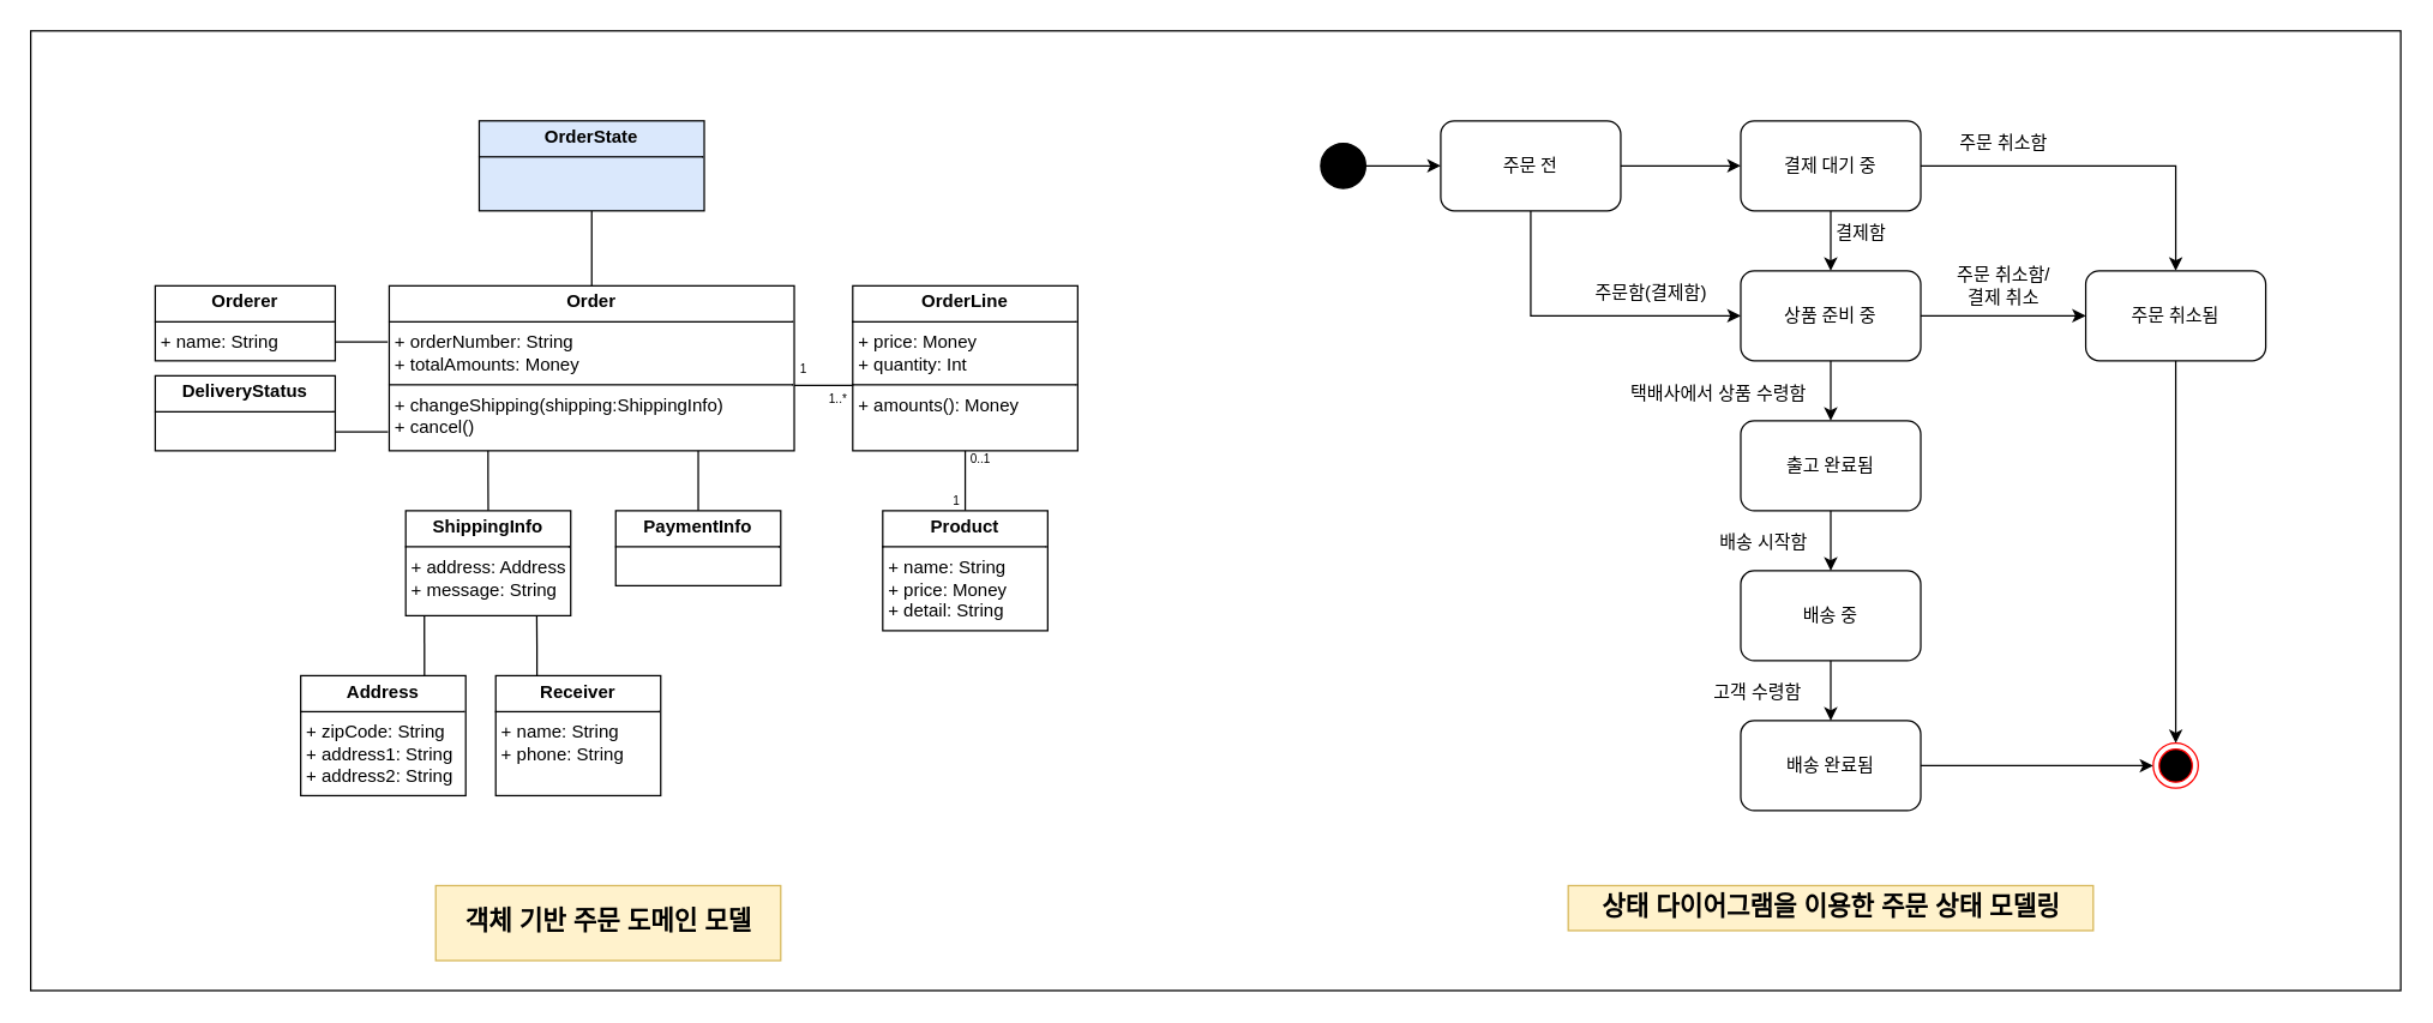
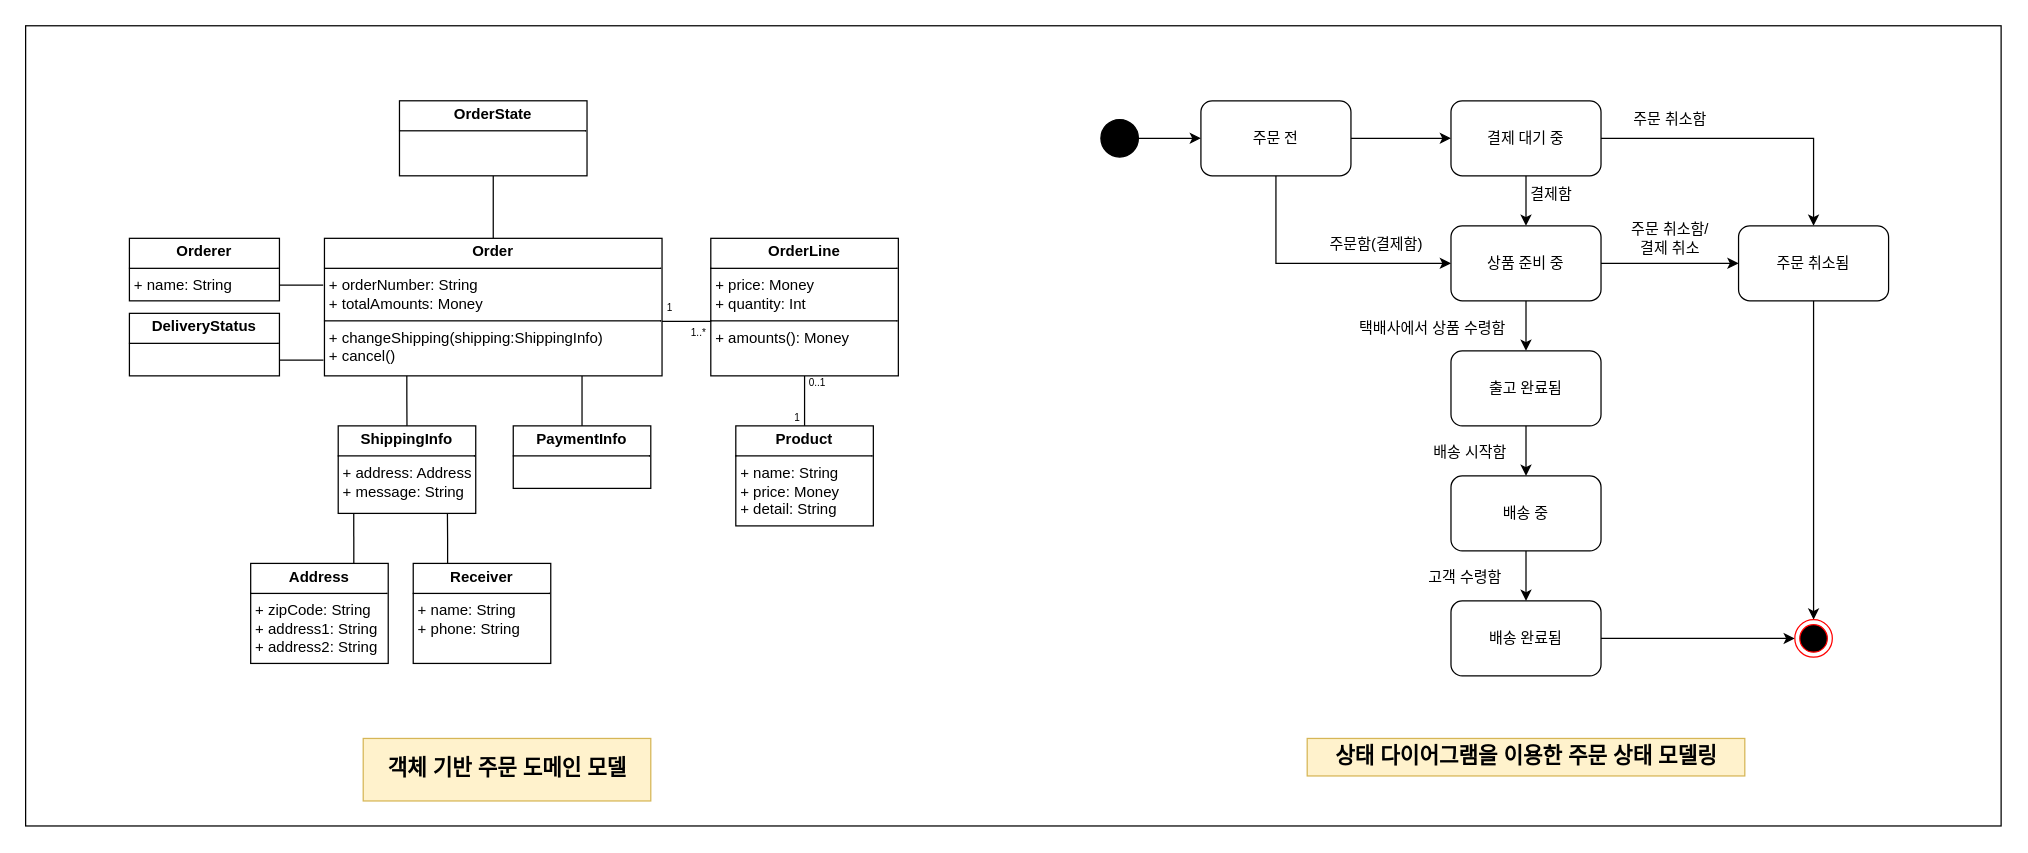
  <mxCell id="0" />
  <mxCell id="1" parent="0" />
  <mxCell id="2" value="" style="rounded=0;whiteSpace=wrap;html=1;" vertex="1" parent="1"><mxGeometry x="20" y="20" width="1580" height="640" as="geometry" /></mxCell>
  <mxCell id="3" style="edgeStyle=orthogonalEdgeStyle;rounded=0;orthogonalLoop=1;jettySize=auto;html=1;entryX=0.5;entryY=0;entryDx=0;entryDy=0;endArrow=none;endFill=0;" edge="1" parent="1" source="4" target="6"><mxGeometry relative="1" as="geometry" /></mxCell>
- <mxCell id="4" value="&lt;p style=&quot;margin:0px;margin-top:4px;text-align:center;&quot;&gt;&lt;b&gt;OrderState&lt;/b&gt;&lt;/p&gt;&lt;hr size=&quot;1&quot; style=&quot;border-style:solid;&quot;&gt;&lt;p style=&quot;margin:0px;margin-left:4px;&quot;&gt;&lt;br&gt;&lt;/p&gt;" style="verticalAlign=top;align=left;overflow=fill;html=1;whiteSpace=wrap;fillColor=#dae8fc;" vertex="1" parent="1"><mxGeometry x="319" y="80" width="150" height="60" as="geometry" /></mxCell>
+ <mxCell id="4" value="&lt;p style=&quot;margin:0px;margin-top:4px;text-align:center;&quot;&gt;&lt;b&gt;OrderState&lt;/b&gt;&lt;/p&gt;&lt;hr size=&quot;1&quot; style=&quot;border-style:solid;&quot;&gt;&lt;p style=&quot;margin:0px;margin-left:4px;&quot;&gt;&lt;br&gt;&lt;/p&gt;" style="verticalAlign=top;align=left;overflow=fill;html=1;whiteSpace=wrap;" vertex="1" parent="1"><mxGeometry x="319" y="80" width="150" height="60" as="geometry" /></mxCell>
  <mxCell id="5" style="edgeStyle=orthogonalEdgeStyle;rounded=0;orthogonalLoop=1;jettySize=auto;html=1;exitX=0.244;exitY=0.998;exitDx=0;exitDy=0;entryX=0.5;entryY=0;entryDx=0;entryDy=0;exitPerimeter=0;endArrow=none;endFill=0;" edge="1" parent="1" source="6" target="12"><mxGeometry relative="1" as="geometry" /></mxCell>
  <mxCell id="6" value="&lt;p style=&quot;margin:0px;margin-top:4px;text-align:center;&quot;&gt;&lt;b&gt;Order&lt;/b&gt;&lt;/p&gt;&lt;hr size=&quot;1&quot; style=&quot;border-style:solid;&quot;&gt;&lt;p style=&quot;margin:0px;margin-left:4px;&quot;&gt;+ orderNumber: String&lt;/p&gt;&lt;p style=&quot;margin:0px;margin-left:4px;&quot;&gt;+ totalAmounts: Money&lt;/p&gt;&lt;hr size=&quot;1&quot; style=&quot;border-style:solid;&quot;&gt;&lt;p style=&quot;margin:0px;margin-left:4px;&quot;&gt;+ changeShipping(shipping:ShippingInfo)&lt;/p&gt;&lt;p style=&quot;margin:0px;margin-left:4px;&quot;&gt;+ cancel()&lt;/p&gt;" style="verticalAlign=top;align=left;overflow=fill;html=1;whiteSpace=wrap;" vertex="1" parent="1"><mxGeometry x="259" y="190" width="270" height="110" as="geometry" /></mxCell>
  <mxCell id="7" value="&lt;p style=&quot;margin:0px;margin-top:4px;text-align:center;&quot;&gt;&lt;b&gt;Orderer&lt;/b&gt;&lt;/p&gt;&lt;hr size=&quot;1&quot; style=&quot;border-style:solid;&quot;&gt;&lt;p style=&quot;margin:0px;margin-left:4px;&quot;&gt;+ name: String&lt;/p&gt;" style="verticalAlign=top;align=left;overflow=fill;html=1;whiteSpace=wrap;" vertex="1" parent="1"><mxGeometry x="103" y="190" width="120" height="50" as="geometry" /></mxCell>
  <mxCell id="8" value="&lt;p style=&quot;margin:0px;margin-top:4px;text-align:center;&quot;&gt;&lt;b&gt;DeliveryStatus&lt;/b&gt;&lt;/p&gt;&lt;hr size=&quot;1&quot; style=&quot;border-style:solid;&quot;&gt;&lt;p style=&quot;margin:0px;margin-left:4px;&quot;&gt;&lt;br&gt;&lt;/p&gt;" style="verticalAlign=top;align=left;overflow=fill;html=1;whiteSpace=wrap;" vertex="1" parent="1"><mxGeometry x="103" y="250" width="120" height="50" as="geometry" /></mxCell>
  <mxCell id="9" style="edgeStyle=orthogonalEdgeStyle;rounded=0;orthogonalLoop=1;jettySize=auto;html=1;exitX=0;exitY=0.75;exitDx=0;exitDy=0;entryX=1;entryY=0.75;entryDx=0;entryDy=0;endArrow=none;endFill=0;" edge="1" parent="1"><mxGeometry relative="1" as="geometry"><mxPoint x="590" y="256.5" as="sourcePoint" /><mxPoint x="529" y="256.5" as="targetPoint" /></mxGeometry></mxCell>
  <mxCell id="10" style="edgeStyle=orthogonalEdgeStyle;rounded=0;orthogonalLoop=1;jettySize=auto;html=1;entryX=0.5;entryY=0;entryDx=0;entryDy=0;endArrow=none;endFill=0;" edge="1" parent="1" source="11" target="16"><mxGeometry relative="1" as="geometry" /></mxCell>
  <mxCell id="11" value="&lt;p style=&quot;margin:0px;margin-top:4px;text-align:center;&quot;&gt;&lt;b&gt;OrderLine&lt;/b&gt;&lt;/p&gt;&lt;hr size=&quot;1&quot; style=&quot;border-style:solid;&quot;&gt;&lt;p style=&quot;margin:0px;margin-left:4px;&quot;&gt;+ price: Money&lt;/p&gt;&lt;p style=&quot;margin:0px;margin-left:4px;&quot;&gt;+ quantity: Int&lt;/p&gt;&lt;hr size=&quot;1&quot; style=&quot;border-style:solid;&quot;&gt;&lt;p style=&quot;margin:0px;margin-left:4px;&quot;&gt;+ amounts(): Money&lt;/p&gt;&lt;p style=&quot;margin:0px;margin-left:4px;&quot;&gt;&lt;br&gt;&lt;/p&gt;" style="verticalAlign=top;align=left;overflow=fill;html=1;whiteSpace=wrap;" vertex="1" parent="1"><mxGeometry x="568" y="190" width="150" height="110" as="geometry" /></mxCell>
  <mxCell id="12" value="&lt;p style=&quot;margin:0px;margin-top:4px;text-align:center;&quot;&gt;&lt;b&gt;ShippingInfo&lt;/b&gt;&lt;/p&gt;&lt;hr size=&quot;1&quot; style=&quot;border-style:solid;&quot;&gt;&lt;p style=&quot;margin:0px;margin-left:4px;&quot;&gt;+ address: Address&lt;/p&gt;&lt;p style=&quot;margin:0px;margin-left:4px;&quot;&gt;+ message: String&lt;/p&gt;&lt;p style=&quot;margin:0px;margin-left:4px;&quot;&gt;&lt;br&gt;&lt;/p&gt;" style="verticalAlign=top;align=left;overflow=fill;html=1;whiteSpace=wrap;" vertex="1" parent="1"><mxGeometry x="270" y="340" width="110" height="70" as="geometry" /></mxCell>
  <mxCell id="13" value="&lt;p style=&quot;margin:0px;margin-top:4px;text-align:center;&quot;&gt;&lt;b&gt;PaymentInfo&lt;/b&gt;&lt;/p&gt;&lt;hr size=&quot;1&quot; style=&quot;border-style:solid;&quot;&gt;&lt;p style=&quot;margin:0px;margin-left:4px;&quot;&gt;&lt;br&gt;&lt;/p&gt;&lt;p style=&quot;margin:0px;margin-left:4px;&quot;&gt;&lt;br&gt;&lt;/p&gt;" style="verticalAlign=top;align=left;overflow=fill;html=1;whiteSpace=wrap;" vertex="1" parent="1"><mxGeometry x="410" y="340" width="110" height="50" as="geometry" /></mxCell>
  <mxCell id="14" value="&lt;p style=&quot;margin:0px;margin-top:4px;text-align:center;&quot;&gt;&lt;b&gt;Address&lt;/b&gt;&lt;/p&gt;&lt;hr size=&quot;1&quot; style=&quot;border-style:solid;&quot;&gt;&lt;p style=&quot;margin:0px;margin-left:4px;&quot;&gt;+ zipCode: String&lt;/p&gt;&lt;p style=&quot;margin:0px;margin-left:4px;&quot;&gt;+ address1: String&lt;/p&gt;&lt;p style=&quot;margin:0px;margin-left:4px;&quot;&gt;+ address2: String&lt;/p&gt;&lt;p style=&quot;margin:0px;margin-left:4px;&quot;&gt;&lt;br&gt;&lt;/p&gt;" style="verticalAlign=top;align=left;overflow=fill;html=1;whiteSpace=wrap;" vertex="1" parent="1"><mxGeometry x="200" y="450" width="110" height="80" as="geometry" /></mxCell>
  <mxCell id="15" value="&lt;p style=&quot;margin:0px;margin-top:4px;text-align:center;&quot;&gt;&lt;b&gt;Receiver&lt;/b&gt;&lt;/p&gt;&lt;hr size=&quot;1&quot; style=&quot;border-style:solid;&quot;&gt;&lt;p style=&quot;margin:0px;margin-left:4px;&quot;&gt;+ name: String&lt;/p&gt;&lt;p style=&quot;margin:0px;margin-left:4px;&quot;&gt;+ phone: String&lt;/p&gt;&lt;p style=&quot;margin:0px;margin-left:4px;&quot;&gt;&lt;br&gt;&lt;/p&gt;" style="verticalAlign=top;align=left;overflow=fill;html=1;whiteSpace=wrap;" vertex="1" parent="1"><mxGeometry x="330" y="450" width="110" height="80" as="geometry" /></mxCell>
  <mxCell id="16" value="&lt;p style=&quot;margin:0px;margin-top:4px;text-align:center;&quot;&gt;&lt;b&gt;Product&lt;/b&gt;&lt;/p&gt;&lt;hr size=&quot;1&quot; style=&quot;border-style:solid;&quot;&gt;&lt;p style=&quot;margin:0px;margin-left:4px;&quot;&gt;+ name: String&lt;/p&gt;&lt;p style=&quot;margin:0px;margin-left:4px;&quot;&gt;+ price: Money&lt;/p&gt;&lt;p style=&quot;margin:0px;margin-left:4px;&quot;&gt;+ detail: String&lt;/p&gt;&lt;p style=&quot;margin:0px;margin-left:4px;&quot;&gt;&lt;br&gt;&lt;/p&gt;" style="verticalAlign=top;align=left;overflow=fill;html=1;whiteSpace=wrap;" vertex="1" parent="1"><mxGeometry x="588" y="340" width="110" height="80" as="geometry" /></mxCell>
  <mxCell id="17" style="edgeStyle=orthogonalEdgeStyle;rounded=0;orthogonalLoop=1;jettySize=auto;html=1;exitX=1;exitY=0.75;exitDx=0;exitDy=0;endArrow=none;endFill=0;" edge="1" parent="1" source="7"><mxGeometry relative="1" as="geometry"><mxPoint x="258" y="227" as="targetPoint" /></mxGeometry></mxCell>
  <mxCell id="18" style="edgeStyle=orthogonalEdgeStyle;rounded=0;orthogonalLoop=1;jettySize=auto;html=1;exitX=1;exitY=0.75;exitDx=0;exitDy=0;entryX=-0.003;entryY=0.888;entryDx=0;entryDy=0;entryPerimeter=0;endArrow=none;endFill=0;" edge="1" parent="1" source="8" target="6"><mxGeometry relative="1" as="geometry" /></mxCell>
  <mxCell id="19" value="&lt;font style=&quot;font-size: 8px;&quot;&gt;1&lt;/font&gt;" style="text;html=1;align=center;verticalAlign=middle;resizable=0;points=[];autosize=1;strokeColor=none;fillColor=none;" vertex="1" parent="1"><mxGeometry x="520" y="230" width="30" height="30" as="geometry" /></mxCell>
  <mxCell id="20" value="&lt;font style=&quot;font-size: 8px;&quot;&gt;1..*&lt;/font&gt;" style="text;html=1;align=center;verticalAlign=middle;resizable=0;points=[];autosize=1;strokeColor=none;fillColor=none;" vertex="1" parent="1"><mxGeometry x="538" y="250" width="40" height="30" as="geometry" /></mxCell>
  <mxCell id="21" value="&lt;font style=&quot;font-size: 8px;&quot;&gt;0..1&lt;/font&gt;" style="text;html=1;align=center;verticalAlign=middle;resizable=0;points=[];autosize=1;strokeColor=none;fillColor=none;" vertex="1" parent="1"><mxGeometry x="633" y="290" width="40" height="30" as="geometry" /></mxCell>
  <mxCell id="22" value="&lt;font style=&quot;font-size: 8px;&quot;&gt;1&lt;/font&gt;" style="text;html=1;align=center;verticalAlign=middle;resizable=0;points=[];autosize=1;strokeColor=none;fillColor=none;" vertex="1" parent="1"><mxGeometry x="622" y="318" width="30" height="30" as="geometry" /></mxCell>
  <mxCell id="23" style="edgeStyle=orthogonalEdgeStyle;rounded=0;orthogonalLoop=1;jettySize=auto;html=1;entryX=0.763;entryY=1.001;entryDx=0;entryDy=0;entryPerimeter=0;endArrow=none;endFill=0;" edge="1" parent="1" source="13" target="6"><mxGeometry relative="1" as="geometry" /></mxCell>
  <mxCell id="24" style="edgeStyle=orthogonalEdgeStyle;rounded=0;orthogonalLoop=1;jettySize=auto;html=1;exitX=0.75;exitY=0;exitDx=0;exitDy=0;entryX=0.113;entryY=1.005;entryDx=0;entryDy=0;entryPerimeter=0;endArrow=none;endFill=0;" edge="1" parent="1" source="14" target="12"><mxGeometry relative="1" as="geometry" /></mxCell>
  <mxCell id="25" style="edgeStyle=orthogonalEdgeStyle;rounded=0;orthogonalLoop=1;jettySize=auto;html=1;exitX=0.25;exitY=0;exitDx=0;exitDy=0;entryX=0.794;entryY=0.999;entryDx=0;entryDy=0;entryPerimeter=0;endArrow=none;endFill=0;" edge="1" parent="1" source="15" target="12"><mxGeometry relative="1" as="geometry" /></mxCell>
  <mxCell id="26" style="edgeStyle=orthogonalEdgeStyle;rounded=0;orthogonalLoop=1;jettySize=auto;html=1;entryX=0;entryY=0.5;entryDx=0;entryDy=0;" edge="1" parent="1" source="28" target="33"><mxGeometry relative="1" as="geometry" /></mxCell>
  <mxCell id="27" style="edgeStyle=orthogonalEdgeStyle;rounded=0;orthogonalLoop=1;jettySize=auto;html=1;entryX=0;entryY=0.5;entryDx=0;entryDy=0;" edge="1" parent="1" source="28" target="38"><mxGeometry relative="1" as="geometry"><Array as="points"><mxPoint x="1020" y="210" /></Array></mxGeometry></mxCell>
  <mxCell id="28" value="&lt;font face=&quot;Tahoma&quot;&gt;주문 전&lt;/font&gt;" style="rounded=1;whiteSpace=wrap;html=1;" vertex="1" parent="1"><mxGeometry x="960" y="80" width="120" height="60" as="geometry" /></mxCell>
  <mxCell id="29" style="edgeStyle=orthogonalEdgeStyle;rounded=0;orthogonalLoop=1;jettySize=auto;html=1;entryX=0;entryY=0.5;entryDx=0;entryDy=0;" edge="1" parent="1" source="30" target="28"><mxGeometry relative="1" as="geometry" /></mxCell>
  <mxCell id="30" value="" style="ellipse;whiteSpace=wrap;html=1;aspect=fixed;fillColor=#000000;" vertex="1" parent="1"><mxGeometry x="880" y="95" width="30" height="30" as="geometry" /></mxCell>
  <mxCell id="31" style="edgeStyle=orthogonalEdgeStyle;rounded=0;orthogonalLoop=1;jettySize=auto;html=1;entryX=0.5;entryY=0;entryDx=0;entryDy=0;" edge="1" parent="1" source="33" target="38"><mxGeometry relative="1" as="geometry" /></mxCell>
  <mxCell id="32" style="edgeStyle=orthogonalEdgeStyle;rounded=0;orthogonalLoop=1;jettySize=auto;html=1;entryX=0.5;entryY=0;entryDx=0;entryDy=0;" edge="1" parent="1" source="33" target="35"><mxGeometry relative="1" as="geometry" /></mxCell>
  <mxCell id="33" value="&lt;font face=&quot;Tahoma&quot;&gt;결제 대기 중&lt;/font&gt;" style="rounded=1;whiteSpace=wrap;html=1;" vertex="1" parent="1"><mxGeometry x="1160" y="80" width="120" height="60" as="geometry" /></mxCell>
  <mxCell id="34" style="edgeStyle=orthogonalEdgeStyle;rounded=0;orthogonalLoop=1;jettySize=auto;html=1;entryX=0.5;entryY=0;entryDx=0;entryDy=0;" edge="1" parent="1" source="35" target="45"><mxGeometry relative="1" as="geometry" /></mxCell>
  <mxCell id="35" value="&lt;font face=&quot;Tahoma&quot;&gt;주문 취소됨&lt;/font&gt;" style="rounded=1;whiteSpace=wrap;html=1;" vertex="1" parent="1"><mxGeometry x="1390" y="180" width="120" height="60" as="geometry" /></mxCell>
  <mxCell id="36" style="edgeStyle=orthogonalEdgeStyle;rounded=0;orthogonalLoop=1;jettySize=auto;html=1;entryX=0.5;entryY=0;entryDx=0;entryDy=0;" edge="1" parent="1" source="38" target="40"><mxGeometry relative="1" as="geometry" /></mxCell>
  <mxCell id="37" style="edgeStyle=orthogonalEdgeStyle;rounded=0;orthogonalLoop=1;jettySize=auto;html=1;entryX=0;entryY=0.5;entryDx=0;entryDy=0;" edge="1" parent="1" source="38" target="35"><mxGeometry relative="1" as="geometry" /></mxCell>
  <mxCell id="38" value="&lt;font face=&quot;Tahoma&quot;&gt;상품 준비 중&lt;/font&gt;" style="rounded=1;whiteSpace=wrap;html=1;" vertex="1" parent="1"><mxGeometry x="1160" y="180" width="120" height="60" as="geometry" /></mxCell>
  <mxCell id="39" style="edgeStyle=orthogonalEdgeStyle;rounded=0;orthogonalLoop=1;jettySize=auto;html=1;entryX=0.5;entryY=0;entryDx=0;entryDy=0;" edge="1" parent="1" source="40" target="42"><mxGeometry relative="1" as="geometry" /></mxCell>
  <mxCell id="40" value="&lt;font face=&quot;Tahoma&quot;&gt;출고 완료됨&lt;/font&gt;" style="rounded=1;whiteSpace=wrap;html=1;" vertex="1" parent="1"><mxGeometry x="1160" y="280" width="120" height="60" as="geometry" /></mxCell>
  <mxCell id="41" style="edgeStyle=orthogonalEdgeStyle;rounded=0;orthogonalLoop=1;jettySize=auto;html=1;entryX=0.5;entryY=0;entryDx=0;entryDy=0;" edge="1" parent="1" source="42" target="44"><mxGeometry relative="1" as="geometry" /></mxCell>
  <mxCell id="42" value="&lt;font face=&quot;Tahoma&quot;&gt;배송 중&lt;/font&gt;" style="rounded=1;whiteSpace=wrap;html=1;" vertex="1" parent="1"><mxGeometry x="1160" y="380" width="120" height="60" as="geometry" /></mxCell>
  <mxCell id="43" style="edgeStyle=orthogonalEdgeStyle;rounded=0;orthogonalLoop=1;jettySize=auto;html=1;entryX=0;entryY=0.5;entryDx=0;entryDy=0;" edge="1" parent="1" source="44" target="45"><mxGeometry relative="1" as="geometry" /></mxCell>
  <mxCell id="44" value="&lt;font face=&quot;Tahoma&quot;&gt;배송 완료됨&lt;/font&gt;" style="rounded=1;whiteSpace=wrap;html=1;" vertex="1" parent="1"><mxGeometry x="1160" y="480" width="120" height="60" as="geometry" /></mxCell>
  <mxCell id="45" value="" style="ellipse;html=1;shape=endState;fillColor=#000000;strokeColor=#ff0000;" vertex="1" parent="1"><mxGeometry x="1435" y="495" width="30" height="30" as="geometry" /></mxCell>
  <mxCell id="46" value="주문함(결제함)" style="text;html=1;align=center;verticalAlign=middle;resizable=0;points=[];autosize=1;strokeColor=none;fillColor=none;" vertex="1" parent="1"><mxGeometry x="1050" y="180" width="100" height="30" as="geometry" /></mxCell>
  <mxCell id="47" value="결제함" style="text;html=1;align=center;verticalAlign=middle;resizable=0;points=[];autosize=1;strokeColor=none;fillColor=none;" vertex="1" parent="1"><mxGeometry x="1210" y="140" width="60" height="30" as="geometry" /></mxCell>
  <mxCell id="48" value="주문 취소함" style="text;html=1;align=center;verticalAlign=middle;resizable=0;points=[];autosize=1;strokeColor=none;fillColor=none;" vertex="1" parent="1"><mxGeometry x="1290" y="80" width="90" height="30" as="geometry" /></mxCell>
  <mxCell id="49" value="주문 취소함/&lt;div&gt;결제 취소&lt;/div&gt;" style="text;html=1;align=center;verticalAlign=middle;resizable=0;points=[];autosize=1;strokeColor=none;fillColor=none;" vertex="1" parent="1"><mxGeometry x="1290" y="170" width="90" height="40" as="geometry" /></mxCell>
  <mxCell id="50" value="택배사에서 상품 수령함" style="text;html=1;align=center;verticalAlign=middle;resizable=0;points=[];autosize=1;strokeColor=none;fillColor=none;" vertex="1" parent="1"><mxGeometry x="1070" y="247" width="150" height="30" as="geometry" /></mxCell>
  <mxCell id="51" value="배송 시작함" style="text;html=1;align=center;verticalAlign=middle;resizable=0;points=[];autosize=1;strokeColor=none;fillColor=none;" vertex="1" parent="1"><mxGeometry x="1130" y="346" width="90" height="30" as="geometry" /></mxCell>
  <mxCell id="52" value="고객 수령함" style="text;html=1;align=center;verticalAlign=middle;resizable=0;points=[];autosize=1;strokeColor=none;fillColor=none;" vertex="1" parent="1"><mxGeometry x="1126" y="446" width="90" height="30" as="geometry" /></mxCell>
  <mxCell id="53" value="객체 기반 주문 도메인 모델" style="text;html=1;align=center;verticalAlign=middle;resizable=0;points=[];autosize=1;strokeColor=#d6b656;fillColor=#fff2cc;fontSize=17;fontStyle=1" vertex="1" parent="1"><mxGeometry x="290" y="590" width="230" height="50" as="geometry" /></mxCell>
  <mxCell id="54" value="상태 다이어그램을 이용한 주문 상태 모델링" style="text;html=1;align=center;verticalAlign=middle;resizable=0;points=[];autosize=1;strokeColor=#d6b656;fillColor=#fff2cc;fontSize=17;fontStyle=1" vertex="1" parent="1"><mxGeometry x="1045" y="590" width="350" height="30" as="geometry" /></mxCell>
